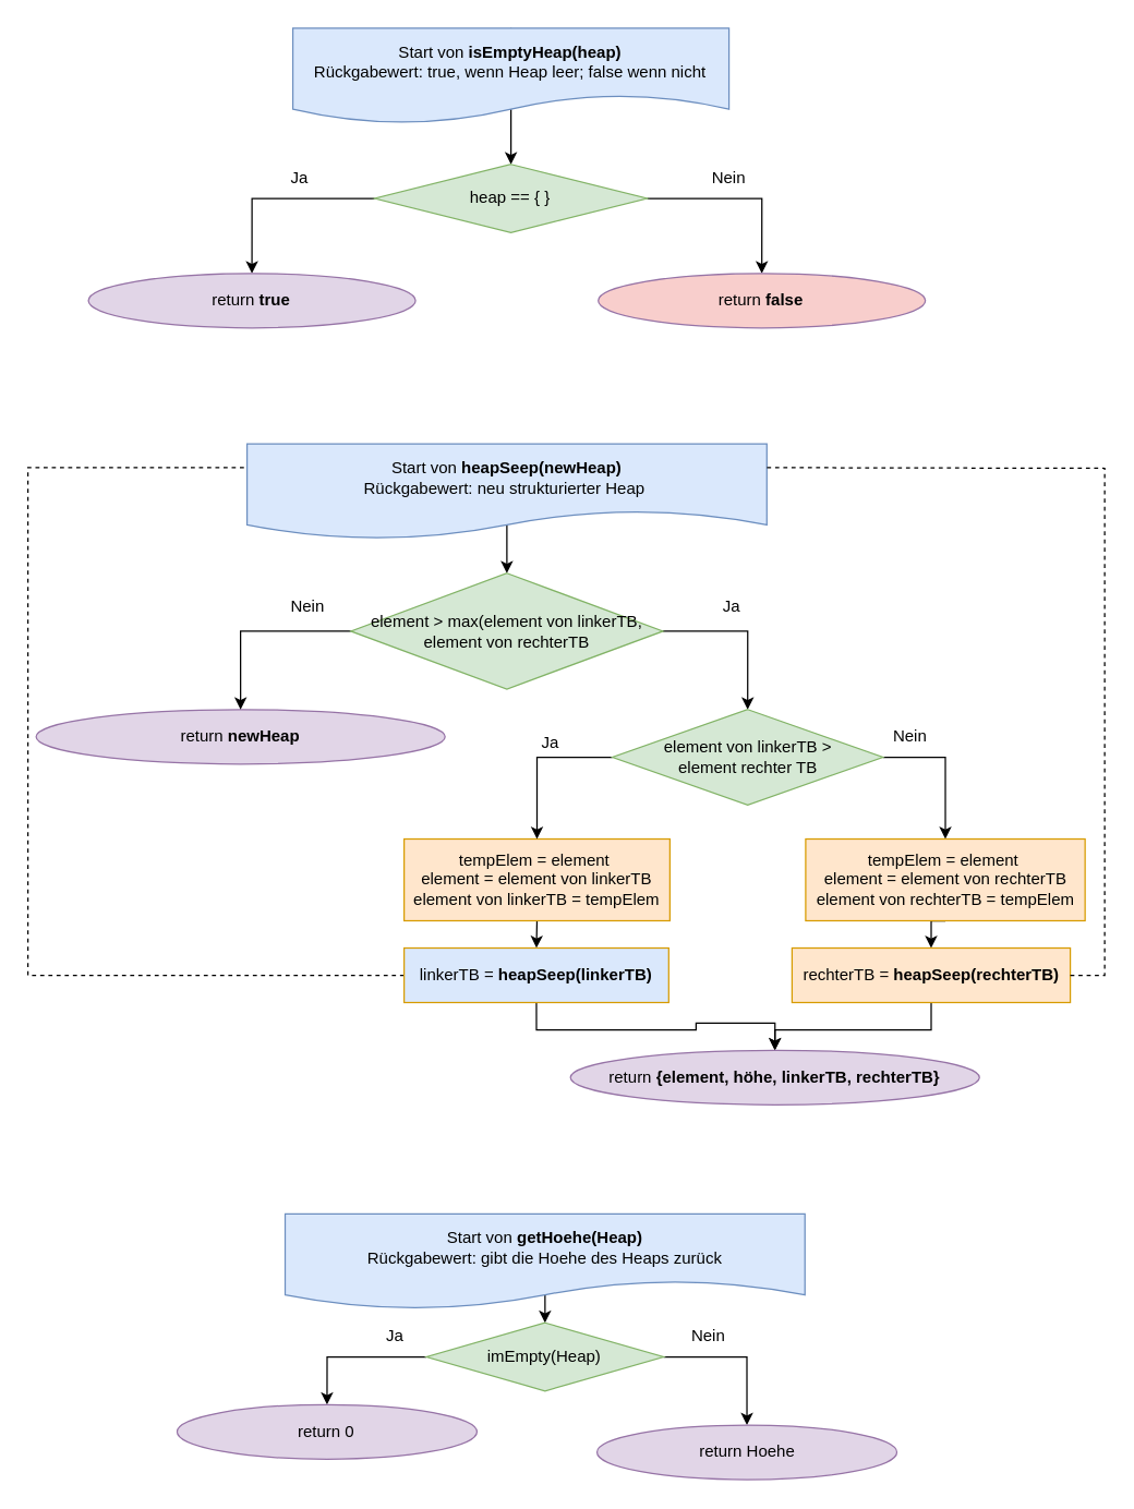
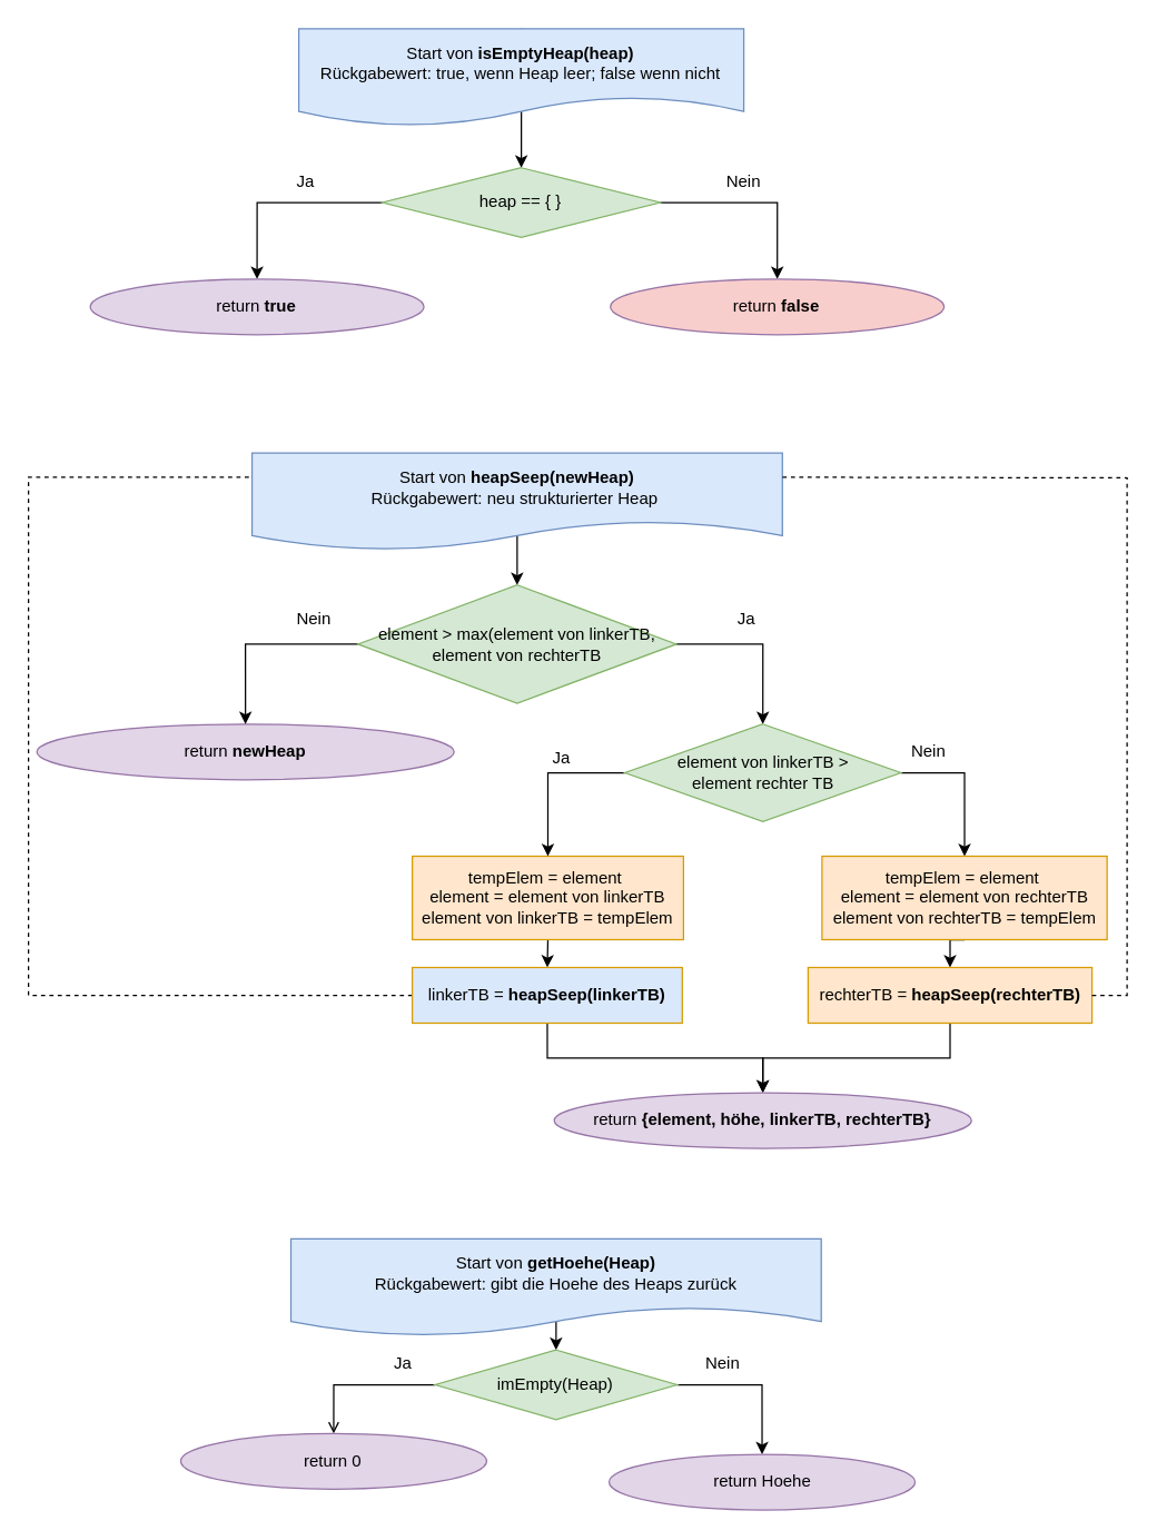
  <mxCell id="0" />
  <mxCell id="1" parent="0" />
  <mxCell id="2" style="edgeStyle=orthogonalEdgeStyle;rounded=0;orthogonalLoop=1;jettySize=auto;html=1;exitX=0.5;exitY=0;exitDx=0;exitDy=0;" parent="1" source="3" target="6" edge="1"><mxGeometry relative="1" as="geometry"><Array as="points"><mxPoint x="374.53" y="50" /><mxPoint x="374.53" y="50" /></Array></mxGeometry></mxCell>
  <mxCell id="3" value="Start von &lt;b&gt;isEmptyHeap(heap)&lt;/b&gt;&lt;br&gt;Rückgabewert: true, wenn Heap leer; false wenn nicht" style="shape=document;whiteSpace=wrap;html=1;boundedLbl=1;fillColor=#dae8fc;strokeColor=#6c8ebf;" parent="1" vertex="1"><mxGeometry x="214.37" y="20" width="320" height="70" as="geometry" /></mxCell>
  <mxCell id="4" style="edgeStyle=orthogonalEdgeStyle;rounded=0;orthogonalLoop=1;jettySize=auto;html=1;exitX=0;exitY=0.5;exitDx=0;exitDy=0;entryX=0.5;entryY=0;entryDx=0;entryDy=0;" parent="1" source="6" target="9" edge="1"><mxGeometry relative="1" as="geometry" /></mxCell>
  <mxCell id="5" style="edgeStyle=orthogonalEdgeStyle;rounded=0;orthogonalLoop=1;jettySize=auto;html=1;exitX=1;exitY=0.5;exitDx=0;exitDy=0;entryX=0.5;entryY=0;entryDx=0;entryDy=0;" parent="1" source="6" target="10" edge="1"><mxGeometry relative="1" as="geometry"><mxPoint x="559.37" y="200" as="targetPoint" /></mxGeometry></mxCell>
  <mxCell id="6" value="heap == { }" style="rhombus;whiteSpace=wrap;html=1;rounded=0;fillColor=#d5e8d4;strokeColor=#82b366;" parent="1" vertex="1"><mxGeometry x="274.37" y="120" width="200" height="50" as="geometry" /></mxCell>
  <mxCell id="7" value="Nein" style="text;html=1;align=center;verticalAlign=middle;resizable=0;points=[];autosize=1;strokeColor=none;fillColor=none;" parent="1" vertex="1"><mxGeometry x="514.37" y="120" width="40" height="20" as="geometry" /></mxCell>
  <mxCell id="8" value="Ja" style="text;html=1;align=center;verticalAlign=middle;resizable=0;points=[];autosize=1;strokeColor=none;fillColor=none;" parent="1" vertex="1"><mxGeometry x="204.37" y="120" width="30" height="20" as="geometry" /></mxCell>
  <mxCell id="9" value="return &lt;b&gt;true&lt;/b&gt;" style="ellipse;whiteSpace=wrap;html=1;rounded=0;fillColor=#e1d5e7;strokeColor=#9673a6;" parent="1" vertex="1"><mxGeometry x="64.37" y="200" width="240" height="40" as="geometry" /></mxCell>
  <mxCell id="10" value="return &lt;b&gt;false&lt;/b&gt;" style="ellipse;whiteSpace=wrap;html=1;rounded=0;fillColor=#f8cecc;strokeColor=#9673a6;" parent="1" vertex="1"><mxGeometry x="438.45" y="200" width="240" height="40" as="geometry" /></mxCell>
  <mxCell id="11" style="edgeStyle=orthogonalEdgeStyle;rounded=0;orthogonalLoop=1;jettySize=auto;html=1;exitX=0.5;exitY=0;exitDx=0;exitDy=0;entryX=0.5;entryY=0;entryDx=0;entryDy=0;" parent="1" source="12" target="18" edge="1"><mxGeometry relative="1" as="geometry"><Array as="points"><mxPoint x="371.06" y="335" /><mxPoint x="371.06" y="335" /></Array></mxGeometry></mxCell>
  <mxCell id="12" value="Start von &lt;b&gt;heapSeep(newHeap)&lt;/b&gt;&lt;br&gt;Rückgabewert: neu strukturierter Heap&amp;nbsp;" style="shape=document;whiteSpace=wrap;html=1;boundedLbl=1;fillColor=#dae8fc;strokeColor=#6c8ebf;" parent="1" vertex="1"><mxGeometry x="180.76" y="325" width="381.37" height="70" as="geometry" /></mxCell>
  <mxCell id="13" value="return&amp;nbsp;&lt;b&gt;newHeap&lt;/b&gt;" style="ellipse;whiteSpace=wrap;html=1;rounded=0;fillColor=#e1d5e7;strokeColor=#9673a6;" parent="1" vertex="1"><mxGeometry x="26" y="520" width="300.06" height="40" as="geometry" /></mxCell>
  <mxCell id="14" style="edgeStyle=orthogonalEdgeStyle;rounded=0;orthogonalLoop=1;jettySize=auto;html=1;exitX=0.5;exitY=1;exitDx=0;exitDy=0;entryX=0.5;entryY=0;entryDx=0;entryDy=0;" parent="1" source="15" target="30" edge="1"><mxGeometry relative="1" as="geometry" /></mxCell>
  <mxCell id="15" value="tempElem = element&amp;nbsp;&lt;br&gt;element = element von linkerTB&lt;br&gt;element von linkerTB = tempElem" style="rounded=0;whiteSpace=wrap;html=1;fillColor=#ffe6cc;strokeColor=#d79b00;" parent="1" vertex="1"><mxGeometry x="296" y="615" width="195" height="60" as="geometry" /></mxCell>
  <mxCell id="16" style="edgeStyle=orthogonalEdgeStyle;rounded=0;orthogonalLoop=1;jettySize=auto;html=1;exitX=0;exitY=0.5;exitDx=0;exitDy=0;entryX=0.5;entryY=0;entryDx=0;entryDy=0;" parent="1" source="18" target="13" edge="1"><mxGeometry relative="1" as="geometry" /></mxCell>
  <mxCell id="17" style="edgeStyle=orthogonalEdgeStyle;rounded=0;orthogonalLoop=1;jettySize=auto;html=1;exitX=1;exitY=0.5;exitDx=0;exitDy=0;entryX=0.5;entryY=0;entryDx=0;entryDy=0;" parent="1" source="18" target="21" edge="1"><mxGeometry relative="1" as="geometry" /></mxCell>
  <mxCell id="18" value="element &amp;gt; max(element von linkerTB, element von rechterTB" style="rhombus;whiteSpace=wrap;html=1;rounded=0;fillColor=#d5e8d4;strokeColor=#82b366;" parent="1" vertex="1"><mxGeometry x="256.91" y="420" width="229" height="85" as="geometry" /></mxCell>
  <mxCell id="19" style="edgeStyle=orthogonalEdgeStyle;rounded=0;orthogonalLoop=1;jettySize=auto;html=1;exitX=0;exitY=0.5;exitDx=0;exitDy=0;entryX=0.5;entryY=0;entryDx=0;entryDy=0;" parent="1" source="21" target="15" edge="1"><mxGeometry relative="1" as="geometry" /></mxCell>
  <mxCell id="20" style="edgeStyle=orthogonalEdgeStyle;rounded=0;orthogonalLoop=1;jettySize=auto;html=1;exitX=1;exitY=0.5;exitDx=0;exitDy=0;entryX=0.5;entryY=0;entryDx=0;entryDy=0;" parent="1" source="21" target="25" edge="1"><mxGeometry relative="1" as="geometry" /></mxCell>
  <mxCell id="21" value="element von linkerTB &amp;gt; &lt;br&gt;element&amp;nbsp;rechter TB" style="rhombus;whiteSpace=wrap;html=1;rounded=0;fillColor=#d5e8d4;strokeColor=#82b366;" parent="1" vertex="1"><mxGeometry x="448.83" y="520" width="198.5" height="70" as="geometry" /></mxCell>
  <mxCell id="22" value="Nein" style="text;html=1;align=center;verticalAlign=middle;resizable=0;points=[];autosize=1;strokeColor=none;fillColor=none;" parent="1" vertex="1"><mxGeometry x="205.06" y="435" width="40" height="20" as="geometry" /></mxCell>
  <mxCell id="23" value="Ja" style="text;html=1;align=center;verticalAlign=middle;resizable=0;points=[];autosize=1;strokeColor=none;fillColor=none;" parent="1" vertex="1"><mxGeometry x="521.44" y="435" width="30" height="20" as="geometry" /></mxCell>
  <mxCell id="24" style="edgeStyle=orthogonalEdgeStyle;rounded=0;orthogonalLoop=1;jettySize=auto;html=1;exitX=0.5;exitY=1;exitDx=0;exitDy=0;entryX=0.5;entryY=0;entryDx=0;entryDy=0;" parent="1" source="25" target="32" edge="1"><mxGeometry relative="1" as="geometry" /></mxCell>
  <mxCell id="25" value="tempElem = element&amp;nbsp;&lt;br&gt;element = element von rechterTB&lt;br&gt;element von rechterTB = tempElem" style="rounded=0;whiteSpace=wrap;html=1;fillColor=#ffe6cc;strokeColor=#d79b00;" parent="1" vertex="1"><mxGeometry x="590.62" y="615" width="205" height="60" as="geometry" /></mxCell>
  <mxCell id="26" value="Ja" style="text;html=1;align=center;verticalAlign=middle;resizable=0;points=[];autosize=1;strokeColor=none;fillColor=none;" parent="1" vertex="1"><mxGeometry x="388.12" y="535" width="30" height="20" as="geometry" /></mxCell>
  <mxCell id="27" value="Nein" style="text;html=1;align=center;verticalAlign=middle;resizable=0;points=[];autosize=1;strokeColor=none;fillColor=none;" parent="1" vertex="1"><mxGeometry x="647.33" y="530" width="40" height="20" as="geometry" /></mxCell>
  <mxCell id="28" style="edgeStyle=orthogonalEdgeStyle;rounded=0;orthogonalLoop=1;jettySize=auto;html=1;exitX=0.5;exitY=1;exitDx=0;exitDy=0;entryX=0.5;entryY=0;entryDx=0;entryDy=0;" parent="1" source="30" target="33" edge="1"><mxGeometry relative="1" as="geometry" /></mxCell>
  <mxCell id="29" style="edgeStyle=orthogonalEdgeStyle;rounded=0;orthogonalLoop=1;jettySize=auto;html=1;exitX=0;exitY=0.5;exitDx=0;exitDy=0;dashed=1;endArrow=none;endFill=0;entryX=0;entryY=0.25;entryDx=0;entryDy=0;" parent="1" source="30" target="12" edge="1"><mxGeometry relative="1" as="geometry"><mxPoint x="170" y="390" as="targetPoint" /><Array as="points"><mxPoint x="20" y="715" /><mxPoint x="20" y="342" /></Array></mxGeometry></mxCell>
  <mxCell id="30" value="linkerTB = &lt;b&gt;heapSeep(linkerTB)&lt;/b&gt;" style="rounded=0;whiteSpace=wrap;html=1;fillColor=#dae8fc;strokeColor=#d79b00;" parent="1" vertex="1"><mxGeometry x="296" y="695" width="194.15" height="40" as="geometry" /></mxCell>
  <mxCell id="31" style="edgeStyle=orthogonalEdgeStyle;rounded=0;orthogonalLoop=1;jettySize=auto;html=1;exitX=0.5;exitY=1;exitDx=0;exitDy=0;entryX=0.5;entryY=0;entryDx=0;entryDy=0;" parent="1" source="32" target="33" edge="1"><mxGeometry relative="1" as="geometry" /></mxCell>
  <mxCell id="32" value="rechterTB = &lt;b&gt;heapSeep(rechterTB)&lt;/b&gt;" style="rounded=0;whiteSpace=wrap;html=1;fillColor=#ffe6cc;strokeColor=#d79b00;" parent="1" vertex="1"><mxGeometry x="580.62" y="695" width="204.15" height="40" as="geometry" /></mxCell>
- <mxCell id="33" value="return&amp;nbsp;&lt;b&gt;{element, höhe, linkerTB, rechterTB}&lt;/b&gt;" style="ellipse;whiteSpace=wrap;html=1;rounded=0;fillColor=#e1d5e7;strokeColor=#9673a6;" parent="1" vertex="1"><mxGeometry x="418.05" y="770" width="300.06" height="40" as="geometry" /></mxCell>
+ <mxCell id="33" value="return&amp;nbsp;&lt;b&gt;{element, höhe, linkerTB, rechterTB}&lt;/b&gt;" style="ellipse;whiteSpace=wrap;html=1;rounded=0;fillColor=#e1d5e7;strokeColor=#9673a6;" parent="1" vertex="1"><mxGeometry x="398.05" y="785" width="300.06" height="40" as="geometry" /></mxCell>
  <mxCell id="34" value="" style="endArrow=none;dashed=1;html=1;rounded=0;exitX=1;exitY=0.5;exitDx=0;exitDy=0;entryX=1;entryY=0.25;entryDx=0;entryDy=0;" parent="1" source="32" target="12" edge="1"><mxGeometry width="50" height="50" relative="1" as="geometry"><mxPoint x="450" y="530" as="sourcePoint" /><mxPoint x="610" y="430" as="targetPoint" /><Array as="points"><mxPoint x="810" y="715" /><mxPoint x="810" y="343" /></Array></mxGeometry></mxCell>
  <mxCell id="35" style="edgeStyle=orthogonalEdgeStyle;rounded=0;orthogonalLoop=1;jettySize=auto;html=1;exitX=0.5;exitY=0;exitDx=0;exitDy=0;entryX=0.5;entryY=0;entryDx=0;entryDy=0;" edge="1" parent="1" source="36" target="39"><mxGeometry relative="1" as="geometry"><Array as="points"><mxPoint x="399.46" y="910" /><mxPoint x="399.46" y="910" /></Array></mxGeometry></mxCell>
  <mxCell id="36" value="Start von &lt;b&gt;getHoehe(Heap)&lt;/b&gt;&lt;br&gt;Rückgabewert: gibt die Hoehe des Heaps zurück" style="shape=document;whiteSpace=wrap;html=1;boundedLbl=1;fillColor=#dae8fc;strokeColor=#6c8ebf;" vertex="1" parent="1"><mxGeometry x="208.71" y="890" width="381.37" height="70" as="geometry" /></mxCell>
  <mxCell id="37" style="edgeStyle=orthogonalEdgeStyle;rounded=0;orthogonalLoop=1;jettySize=auto;html=1;exitX=1;exitY=0.5;exitDx=0;exitDy=0;entryX=0.5;entryY=0;entryDx=0;entryDy=0;" edge="1" parent="1" source="39" target="41"><mxGeometry relative="1" as="geometry" /></mxCell>
- <mxCell id="38" style="edgeStyle=orthogonalEdgeStyle;rounded=0;orthogonalLoop=1;jettySize=auto;html=1;exitX=0;exitY=0.5;exitDx=0;exitDy=0;entryX=0.5;entryY=0;entryDx=0;entryDy=0;" edge="1" parent="1" source="39" target="40"><mxGeometry relative="1" as="geometry" /></mxCell>
+ <mxCell id="38" style="edgeStyle=orthogonalEdgeStyle;rounded=0;orthogonalLoop=1;jettySize=auto;html=1;exitX=0;exitY=0.5;exitDx=0;exitDy=0;entryX=0.5;entryY=0;entryDx=0;entryDy=0;endArrow=open;" edge="1" parent="1" source="39" target="40"><mxGeometry relative="1" as="geometry" /></mxCell>
  <mxCell id="39" value="imEmpty(Heap)" style="rhombus;whiteSpace=wrap;html=1;rounded=0;fillColor=#d5e8d4;strokeColor=#82b366;" vertex="1" parent="1"><mxGeometry x="312.39" y="970" width="174" height="50" as="geometry" /></mxCell>
  <mxCell id="40" value="return 0" style="ellipse;whiteSpace=wrap;html=1;rounded=0;fillColor=#e1d5e7;strokeColor=#9673a6;" vertex="1" parent="1"><mxGeometry x="129.46" y="1030" width="220" height="40" as="geometry" /></mxCell>
  <mxCell id="41" value="return Hoehe" style="ellipse;whiteSpace=wrap;html=1;rounded=0;fillColor=#e1d5e7;strokeColor=#9673a6;" vertex="1" parent="1"><mxGeometry x="437.54" y="1045" width="220" height="40" as="geometry" /></mxCell>
  <mxCell id="42" value="Nein" style="text;html=1;align=center;verticalAlign=middle;resizable=0;points=[];autosize=1;strokeColor=none;fillColor=none;" vertex="1" parent="1"><mxGeometry x="499.46" y="970" width="40" height="20" as="geometry" /></mxCell>
  <mxCell id="43" value="Ja" style="text;html=1;align=center;verticalAlign=middle;resizable=0;points=[];autosize=1;strokeColor=none;fillColor=none;" vertex="1" parent="1"><mxGeometry x="273.83" y="970" width="30" height="20" as="geometry" /></mxCell>
